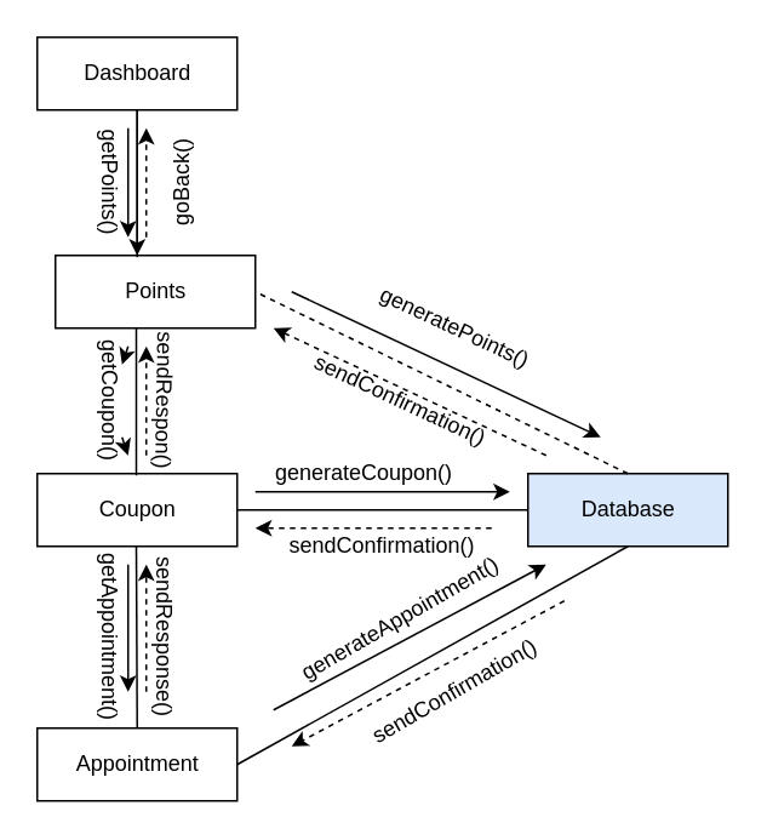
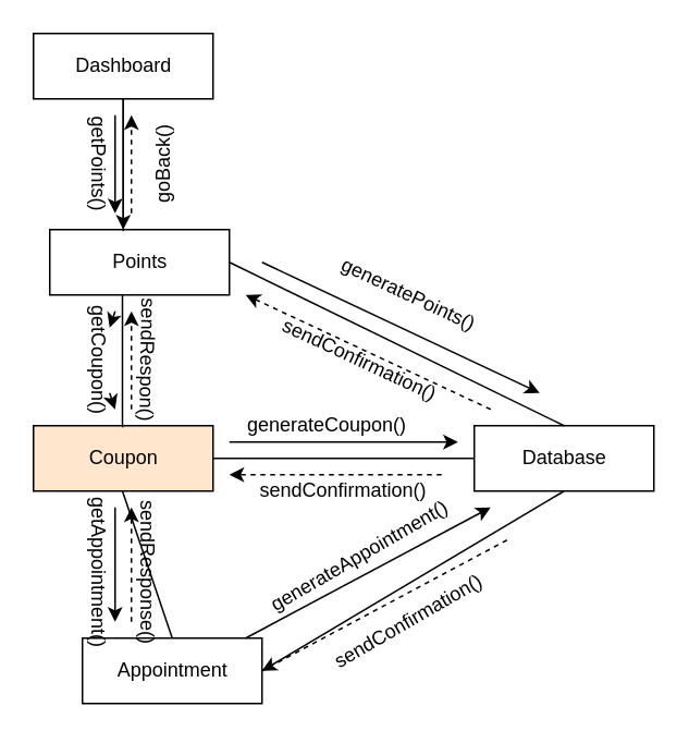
  <mxCell id="0" />
  <mxCell id="1" parent="0" />
  <mxCell id="2" value="" style="edgeStyle=orthogonalEdgeStyle;rounded=0;orthogonalLoop=1;jettySize=auto;html=1;" edge="1" parent="1" source="3"><mxGeometry relative="1" as="geometry"><mxPoint x="75" y="140" as="targetPoint" /></mxGeometry></mxCell>
  <mxCell id="3" value="Dashboard" style="html=1;" vertex="1" parent="1"><mxGeometry x="20" y="20" width="110" height="40" as="geometry" /></mxCell>
  <mxCell id="4" value="Points" style="html=1;" vertex="1" parent="1"><mxGeometry x="30" y="140" width="110" height="40" as="geometry" /></mxCell>
- <mxCell id="5" value="Coupon" style="html=1;" vertex="1" parent="1"><mxGeometry x="20" y="260" width="110" height="40" as="geometry" /></mxCell>
- <mxCell id="6" value="Appointment" style="html=1;" vertex="1" parent="1"><mxGeometry x="20" y="400" width="110" height="40" as="geometry" /></mxCell>
- <mxCell id="7" value="Database" style="html=1;fillColor=#dae8fc;" vertex="1" parent="1"><mxGeometry x="290" y="260" width="110" height="40" as="geometry" /></mxCell>
+ <mxCell id="5" value="Coupon" style="html=1;fillColor=#ffe6cc;" vertex="1" parent="1"><mxGeometry x="20" y="260" width="110" height="40" as="geometry" /></mxCell>
+ <mxCell id="6" value="Appointment" style="html=1;" vertex="1" parent="1"><mxGeometry x="50" y="390" width="110" height="40" as="geometry" /></mxCell>
+ <mxCell id="7" value="Database" style="html=1;" vertex="1" parent="1"><mxGeometry x="290" y="260" width="110" height="40" as="geometry" /></mxCell>
  <mxCell id="8" value="" style="endArrow=none;html=1;exitX=1;exitY=0.5;exitDx=0;exitDy=0;" edge="1" parent="1" source="5"><mxGeometry width="50" height="50" relative="1" as="geometry"><mxPoint x="130" y="290" as="sourcePoint" /><mxPoint x="290" y="280" as="targetPoint" /></mxGeometry></mxCell>
- <mxCell id="9" value="" style="endArrow=none;html=1;exitX=0.5;exitY=0;exitDx=0;exitDy=0;entryX=1;entryY=0.5;entryDx=0;entryDy=0;dashed=1;" edge="1" parent="1" source="7" target="4"><mxGeometry width="50" height="50" relative="1" as="geometry"><mxPoint x="130" y="290" as="sourcePoint" /><mxPoint x="130" y="170" as="targetPoint" /></mxGeometry></mxCell>
+ <mxCell id="9" value="" style="endArrow=none;html=1;exitX=0.5;exitY=0;exitDx=0;exitDy=0;entryX=1;entryY=0.5;entryDx=0;entryDy=0;" edge="1" parent="1" source="7" target="4"><mxGeometry width="50" height="50" relative="1" as="geometry"><mxPoint x="130" y="290" as="sourcePoint" /><mxPoint x="130" y="170" as="targetPoint" /></mxGeometry></mxCell>
  <mxCell id="10" value="" style="endArrow=none;html=1;exitX=1;exitY=0.5;exitDx=0;exitDy=0;entryX=0.5;entryY=1;entryDx=0;entryDy=0;" edge="1" parent="1" source="6" target="7"><mxGeometry width="50" height="50" relative="1" as="geometry"><mxPoint x="130" y="290" as="sourcePoint" /><mxPoint x="180" y="240" as="targetPoint" /></mxGeometry></mxCell>
  <mxCell id="11" value="" style="endArrow=none;html=1;entryX=0.5;entryY=1;entryDx=0;entryDy=0;" edge="1" parent="1" target="3"><mxGeometry width="50" height="50" relative="1" as="geometry"><mxPoint x="75" y="141" as="sourcePoint" /><mxPoint x="180" y="240" as="targetPoint" /></mxGeometry></mxCell>
  <mxCell id="12" value="" style="endArrow=none;html=1;entryX=0.5;entryY=1;entryDx=0;entryDy=0;" edge="1" parent="1"><mxGeometry width="50" height="50" relative="1" as="geometry"><mxPoint x="74.5" y="261" as="sourcePoint" /><mxPoint x="74.5" y="180" as="targetPoint" /></mxGeometry></mxCell>
  <mxCell id="13" value="" style="endArrow=none;html=1;entryX=0.5;entryY=1;entryDx=0;entryDy=0;exitX=0.5;exitY=0;exitDx=0;exitDy=0;" edge="1" parent="1" source="6"><mxGeometry width="50" height="50" relative="1" as="geometry"><mxPoint x="75" y="390" as="sourcePoint" /><mxPoint x="74.5" y="300" as="targetPoint" /></mxGeometry></mxCell>
  <mxCell id="14" value="" style="endArrow=classic;html=1;" edge="1" parent="1"><mxGeometry width="50" height="50" relative="1" as="geometry"><mxPoint x="70" y="70" as="sourcePoint" /><mxPoint x="70" y="130" as="targetPoint" /></mxGeometry></mxCell>
  <mxCell id="15" value="" style="endArrow=classic;html=1;" edge="1" parent="1" source="30"><mxGeometry width="50" height="50" relative="1" as="geometry"><mxPoint x="70" y="190" as="sourcePoint" /><mxPoint x="70" y="250" as="targetPoint" /></mxGeometry></mxCell>
  <mxCell id="16" value="" style="endArrow=classic;html=1;" edge="1" parent="1"><mxGeometry width="50" height="50" relative="1" as="geometry"><mxPoint x="70" y="310" as="sourcePoint" /><mxPoint x="70" y="380" as="targetPoint" /></mxGeometry></mxCell>
  <mxCell id="17" value="" style="endArrow=classic;html=1;" edge="1" parent="1"><mxGeometry width="50" height="50" relative="1" as="geometry"><mxPoint x="150" y="390" as="sourcePoint" /><mxPoint x="300" y="310" as="targetPoint" /></mxGeometry></mxCell>
  <mxCell id="18" value="" style="endArrow=classic;html=1;" edge="1" parent="1"><mxGeometry width="50" height="50" relative="1" as="geometry"><mxPoint x="140" y="270" as="sourcePoint" /><mxPoint x="280" y="270" as="targetPoint" /></mxGeometry></mxCell>
  <mxCell id="19" value="" style="endArrow=classic;html=1;" edge="1" parent="1"><mxGeometry width="50" height="50" relative="1" as="geometry"><mxPoint x="160" y="160" as="sourcePoint" /><mxPoint x="330" y="240" as="targetPoint" /></mxGeometry></mxCell>
  <mxCell id="20" value="" style="endArrow=classic;html=1;dashed=1;" edge="1" parent="1"><mxGeometry width="50" height="50" relative="1" as="geometry"><mxPoint x="80" y="130" as="sourcePoint" /><mxPoint x="80" y="70" as="targetPoint" /></mxGeometry></mxCell>
  <mxCell id="21" value="" style="endArrow=classic;html=1;dashed=1;" edge="1" parent="1"><mxGeometry width="50" height="50" relative="1" as="geometry"><mxPoint x="300" y="250" as="sourcePoint" /><mxPoint x="150" y="180" as="targetPoint" /></mxGeometry></mxCell>
  <mxCell id="22" value="" style="endArrow=classic;html=1;dashed=1;" edge="1" parent="1"><mxGeometry width="50" height="50" relative="1" as="geometry"><mxPoint x="270" y="290" as="sourcePoint" /><mxPoint x="140" y="290" as="targetPoint" /></mxGeometry></mxCell>
  <mxCell id="23" value="" style="endArrow=classic;html=1;dashed=1;" edge="1" parent="1"><mxGeometry width="50" height="50" relative="1" as="geometry"><mxPoint x="310" y="330" as="sourcePoint" /><mxPoint x="160" y="410" as="targetPoint" /></mxGeometry></mxCell>
  <mxCell id="24" value="" style="endArrow=classic;html=1;dashed=1;" edge="1" parent="1"><mxGeometry width="50" height="50" relative="1" as="geometry"><mxPoint x="80" y="250" as="sourcePoint" /><mxPoint x="80" y="190" as="targetPoint" /></mxGeometry></mxCell>
  <mxCell id="25" value="" style="endArrow=classic;html=1;dashed=1;" edge="1" parent="1"><mxGeometry width="50" height="50" relative="1" as="geometry"><mxPoint x="80" y="380" as="sourcePoint" /><mxPoint x="80" y="310" as="targetPoint" /></mxGeometry></mxCell>
  <mxCell id="26" value="getPoints()" style="text;html=1;strokeColor=none;fillColor=none;align=center;verticalAlign=middle;whiteSpace=wrap;rounded=0;rotation=90;" vertex="1" parent="1"><mxGeometry x="40" y="90" width="40" height="20" as="geometry" /></mxCell>
  <mxCell id="27" value="goBack()" style="text;html=1;strokeColor=none;fillColor=none;align=center;verticalAlign=middle;whiteSpace=wrap;rounded=0;rotation=-90;" vertex="1" parent="1"><mxGeometry x="80" y="90" width="40" height="20" as="geometry" /></mxCell>
  <mxCell id="28" value="generatePoints()" style="text;html=1;strokeColor=none;fillColor=none;align=center;verticalAlign=middle;whiteSpace=wrap;rounded=0;rotation=25;" vertex="1" parent="1"><mxGeometry x="230" y="170" width="40" height="20" as="geometry" /></mxCell>
  <mxCell id="29" value="sendConfirmation()" style="text;html=1;strokeColor=none;fillColor=none;align=center;verticalAlign=middle;whiteSpace=wrap;rounded=0;rotation=0;" vertex="1" parent="1"><mxGeometry x="190" y="290" width="40" height="20" as="geometry" /></mxCell>
  <mxCell id="30" value="getCoupon()" style="text;html=1;strokeColor=none;fillColor=none;align=center;verticalAlign=middle;whiteSpace=wrap;rounded=0;rotation=90;" vertex="1" parent="1"><mxGeometry x="40" y="210" width="40" height="20" as="geometry" /></mxCell>
  <mxCell id="31" value="" style="endArrow=classic;html=1;" edge="1" parent="1" target="30"><mxGeometry width="50" height="50" relative="1" as="geometry"><mxPoint x="70" y="190" as="sourcePoint" /><mxPoint x="70" y="250" as="targetPoint" /></mxGeometry></mxCell>
  <mxCell id="32" value="generateCoupon()" style="text;html=1;strokeColor=none;fillColor=none;align=center;verticalAlign=middle;whiteSpace=wrap;rounded=0;rotation=0;" vertex="1" parent="1"><mxGeometry x="180" y="250" width="40" height="20" as="geometry" /></mxCell>
  <mxCell id="33" value="sendConfirmation()" style="text;html=1;strokeColor=none;fillColor=none;align=center;verticalAlign=middle;whiteSpace=wrap;rounded=0;rotation=-30;" vertex="1" parent="1"><mxGeometry x="230" y="370" width="40" height="20" as="geometry" /></mxCell>
  <mxCell id="34" value="sendConfirmation()" style="text;html=1;strokeColor=none;fillColor=none;align=center;verticalAlign=middle;whiteSpace=wrap;rounded=0;rotation=25;" vertex="1" parent="1"><mxGeometry x="200" y="210" width="40" height="20" as="geometry" /></mxCell>
  <mxCell id="35" value="generateAppointment()" style="text;html=1;strokeColor=none;fillColor=none;align=center;verticalAlign=middle;whiteSpace=wrap;rounded=0;rotation=-30;" vertex="1" parent="1"><mxGeometry x="200" y="330" width="40" height="20" as="geometry" /></mxCell>
  <mxCell id="36" value="getAppointment()" style="text;html=1;strokeColor=none;fillColor=none;align=center;verticalAlign=middle;whiteSpace=wrap;rounded=0;rotation=90;" vertex="1" parent="1"><mxGeometry x="40" y="340" width="40" height="20" as="geometry" /></mxCell>
  <mxCell id="37" value="sendRespon()" style="text;html=1;strokeColor=none;fillColor=none;align=center;verticalAlign=middle;whiteSpace=wrap;rounded=0;rotation=91;" vertex="1" parent="1"><mxGeometry x="85" y="210" width="10" height="20" as="geometry" /></mxCell>
  <mxCell id="38" value="sendResponse()" style="text;html=1;strokeColor=none;fillColor=none;align=center;verticalAlign=middle;whiteSpace=wrap;rounded=0;rotation=90;" vertex="1" parent="1"><mxGeometry x="70" y="340" width="40" height="20" as="geometry" /></mxCell>
